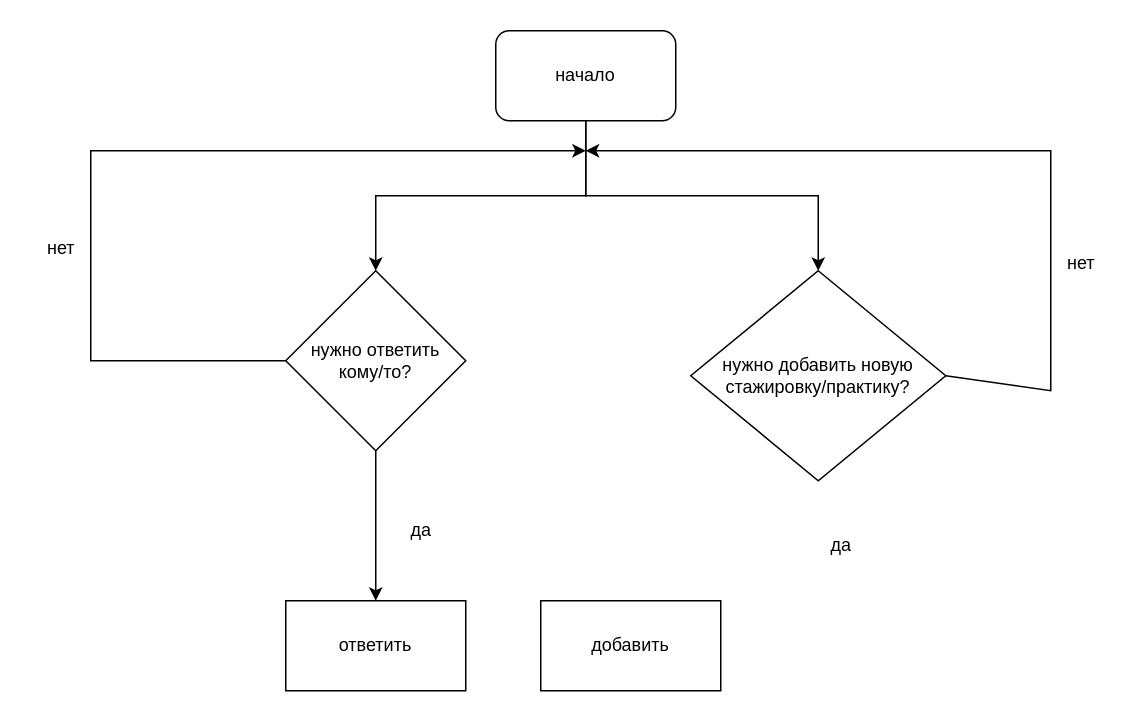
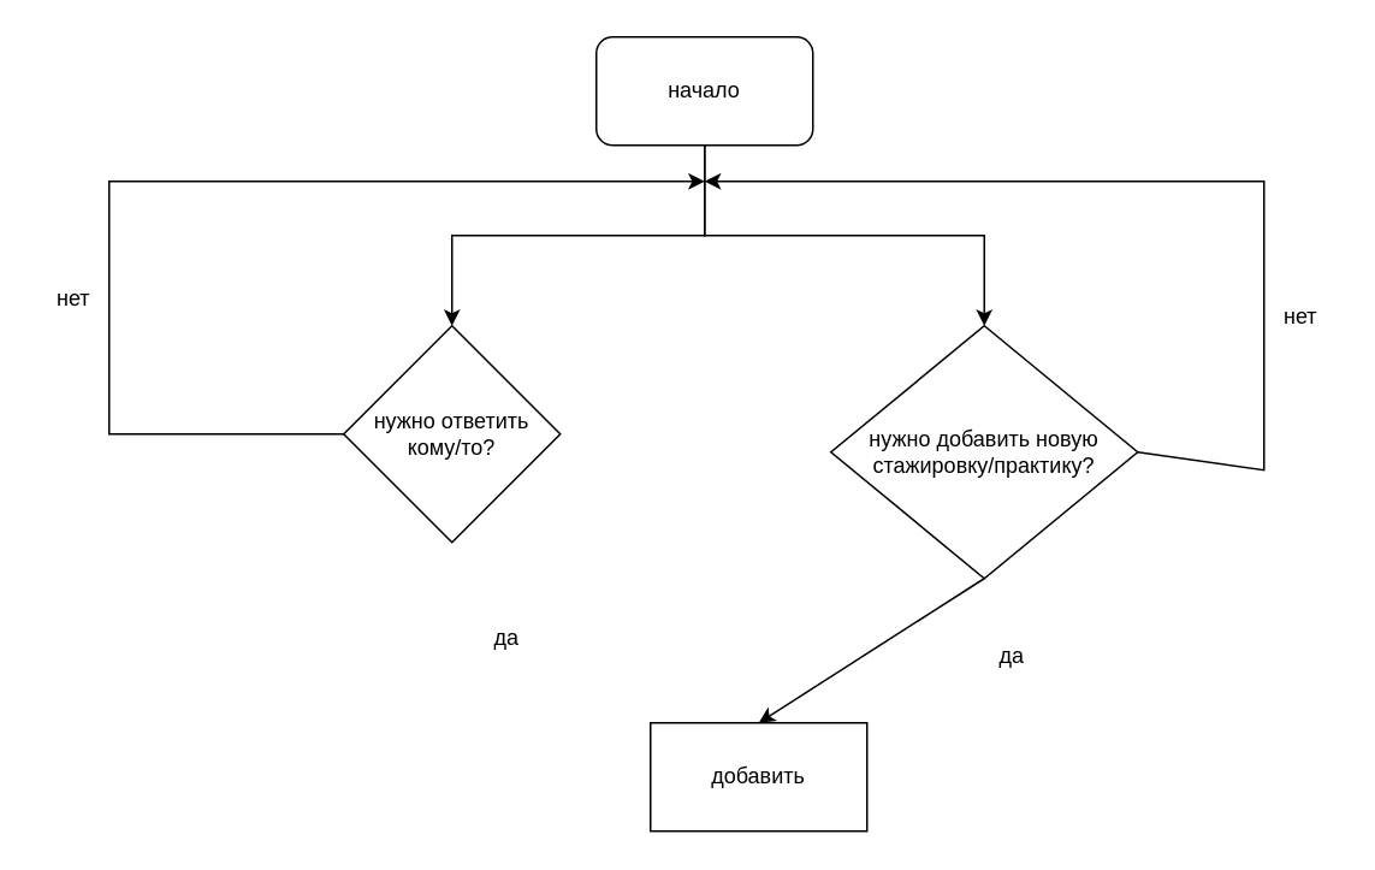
  <mxCell id="0" />
  <mxCell id="1" parent="0" />
  <mxCell id="2" value="начало" style="rounded=1;whiteSpace=wrap;html=1;" vertex="1" parent="1"><mxGeometry x="330" y="20" width="120" height="60" as="geometry" /></mxCell>
  <mxCell id="3" value="" style="endArrow=classic;html=1;rounded=0;entryX=0.5;entryY=0;entryDx=0;entryDy=0;exitX=0.5;exitY=1;exitDx=0;exitDy=0;" edge="1" parent="1" source="2" target="6"><mxGeometry width="50" height="50" relative="1" as="geometry"><mxPoint x="380" y="320" as="sourcePoint" /><mxPoint x="530" y="190" as="targetPoint" /><Array as="points"><mxPoint x="390" y="130" /><mxPoint x="545" y="130" /></Array></mxGeometry></mxCell>
  <mxCell id="4" value="" style="endArrow=classic;html=1;rounded=0;entryX=0.5;entryY=0;entryDx=0;entryDy=0;" edge="1" parent="1" target="7"><mxGeometry width="50" height="50" relative="1" as="geometry"><mxPoint x="390" y="80" as="sourcePoint" /><mxPoint x="250" y="190" as="targetPoint" /><Array as="points"><mxPoint x="390" y="130" /><mxPoint x="250" y="130" /></Array></mxGeometry></mxCell>
  <mxCell id="5" value="" style="endArrow=classic;html=1;rounded=0;exitX=1;exitY=0.5;exitDx=0;exitDy=0;" edge="1" parent="1" source="6"><mxGeometry width="50" height="50" relative="1" as="geometry"><mxPoint x="590" y="220" as="sourcePoint" /><mxPoint x="390" y="100" as="targetPoint" /><Array as="points"><mxPoint x="700" y="260" /><mxPoint x="700" y="100" /></Array></mxGeometry></mxCell>
  <mxCell id="6" value="нужно добавить новую стажировку/практику?" style="rhombus;whiteSpace=wrap;html=1;" vertex="1" parent="1"><mxGeometry x="460" y="180" width="170" height="140" as="geometry" /></mxCell>
  <mxCell id="7" value="нужно ответить кому/то?" style="rhombus;whiteSpace=wrap;html=1;" vertex="1" parent="1"><mxGeometry x="190" y="180" width="120" height="120" as="geometry" /></mxCell>
  <mxCell id="8" value="нет" style="text;html=1;align=center;verticalAlign=middle;resizable=0;points=[];autosize=1;strokeColor=none;fillColor=none;" vertex="1" parent="1"><mxGeometry x="700" y="160" width="40" height="30" as="geometry" /></mxCell>
- <mxCell id="9" value="ответить" style="rounded=0;whiteSpace=wrap;html=1;" vertex="1" parent="1"><mxGeometry x="190" y="400" width="120" height="60" as="geometry" /></mxCell>
- <mxCell id="10" value="" style="endArrow=classic;html=1;rounded=0;exitX=0.5;exitY=1;exitDx=0;exitDy=0;entryX=0.5;entryY=0;entryDx=0;entryDy=0;" edge="1" parent="1" source="7" target="9"><mxGeometry width="50" height="50" relative="1" as="geometry"><mxPoint x="380" y="320" as="sourcePoint" /><mxPoint x="430" y="270" as="targetPoint" /></mxGeometry></mxCell>
  <mxCell id="11" value="да" style="text;html=1;align=center;verticalAlign=middle;resizable=0;points=[];autosize=1;strokeColor=none;fillColor=none;" vertex="1" parent="1"><mxGeometry x="260" y="338" width="40" height="30" as="geometry" /></mxCell>
  <mxCell id="12" value="" style="endArrow=classic;html=1;rounded=0;" edge="1" parent="1"><mxGeometry width="50" height="50" relative="1" as="geometry"><mxPoint x="190" y="240" as="sourcePoint" /><mxPoint x="390" y="100" as="targetPoint" /><Array as="points"><mxPoint x="60" y="240" /><mxPoint x="60" y="100" /></Array></mxGeometry></mxCell>
  <mxCell id="13" value="нет" style="text;html=1;align=center;verticalAlign=middle;resizable=0;points=[];autosize=1;strokeColor=none;fillColor=none;" vertex="1" parent="1"><mxGeometry x="20" y="150" width="40" height="30" as="geometry" /></mxCell>
  <mxCell id="14" value="добавить" style="rounded=0;whiteSpace=wrap;html=1;" vertex="1" parent="1"><mxGeometry x="360" y="400" width="120" height="60" as="geometry" /></mxCell>
+ <mxCell id="15" value="" style="endArrow=classic;html=1;rounded=0;exitX=0.5;exitY=1;exitDx=0;exitDy=0;entryX=0.5;entryY=0;entryDx=0;entryDy=0;" edge="1" parent="1" source="6" target="14"><mxGeometry width="50" height="50" relative="1" as="geometry"><mxPoint x="630" y="380" as="sourcePoint" /><mxPoint x="680" y="330" as="targetPoint" /></mxGeometry></mxCell>
  <mxCell id="16" value="да" style="text;html=1;align=center;verticalAlign=middle;resizable=0;points=[];autosize=1;strokeColor=none;fillColor=none;" vertex="1" parent="1"><mxGeometry x="540" y="348" width="40" height="30" as="geometry" /></mxCell>
